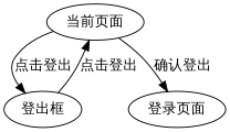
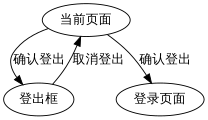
  digraph {
    fontname="Roboto Condensed"
    fontsize=12
    rankdir=TB
    node [fontname="Roboto Condensed"]
    edge [fontname="Roboto Condensed"]
    n1 [label="当前页面"]
    n2 [label="登出框"]
    n3 [label="登录页面"]
-   n1 -> n2 [label="点击登出"]
+   n1 -> n2 [label="确认登出"]
    n1 -> n3 [label="确认登出"]
-   n2 -> n1 [label="点击登出"]
+   n2 -> n1 [label="取消登出"]
  }
